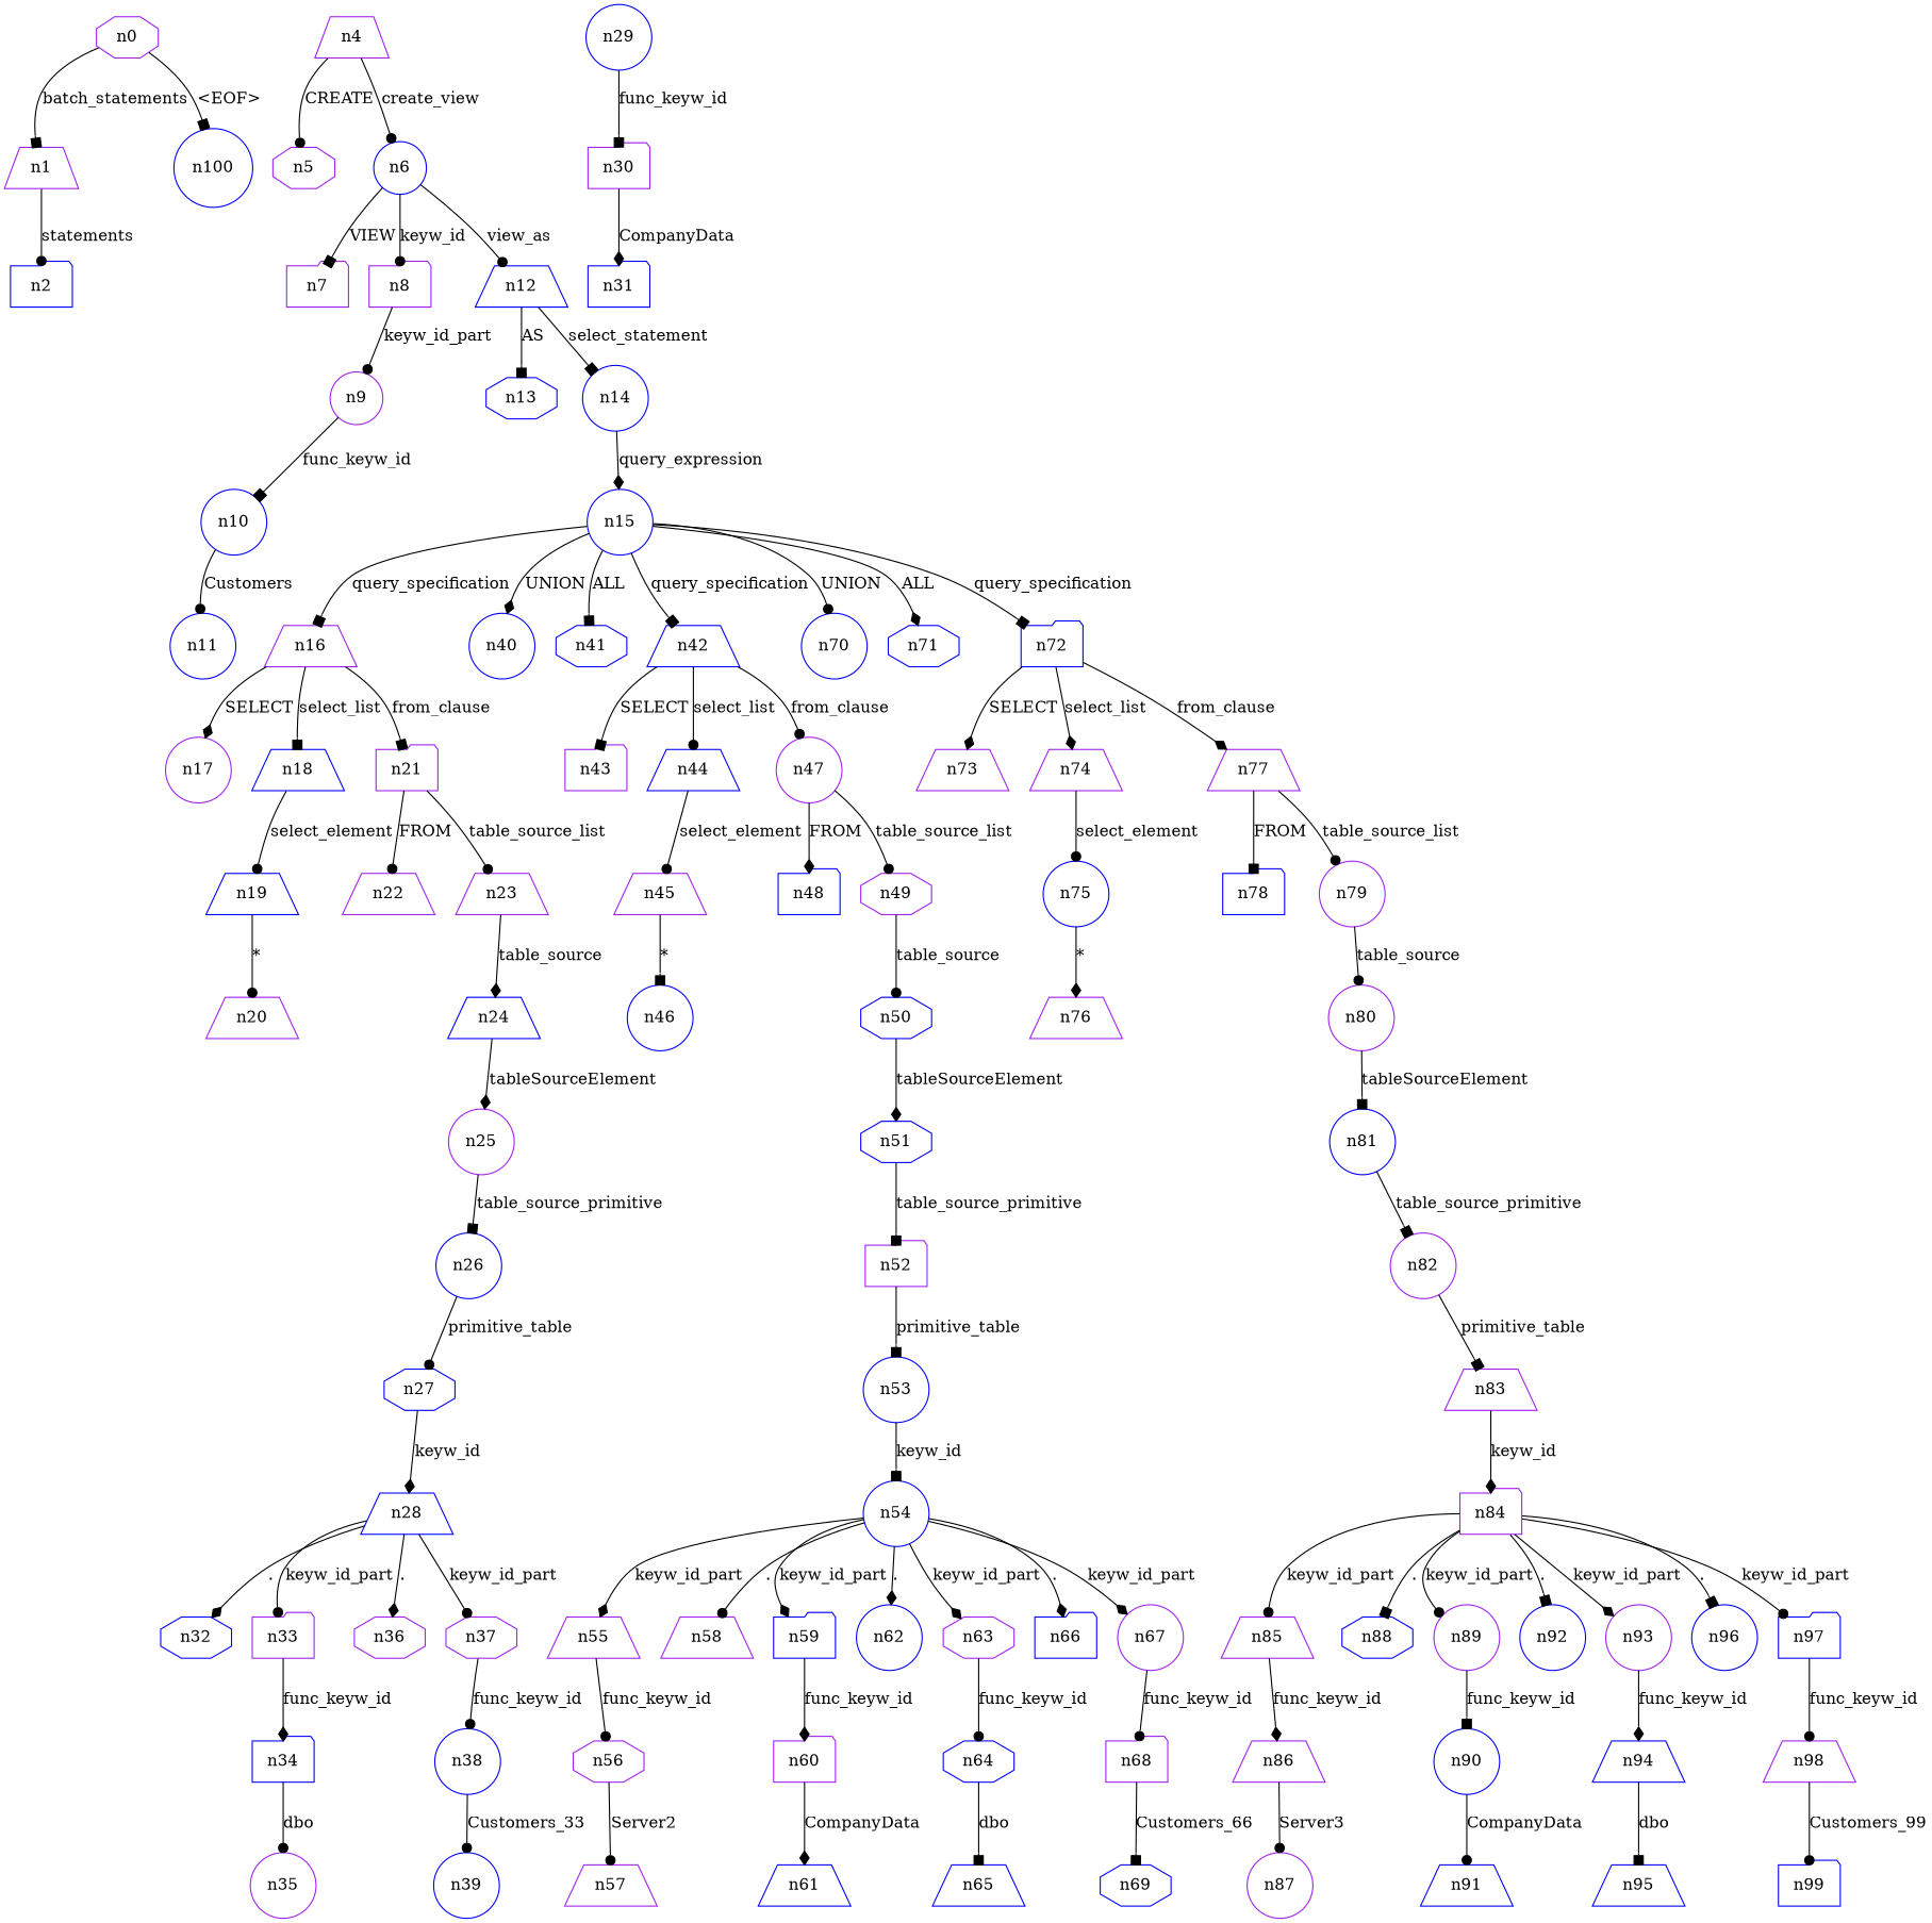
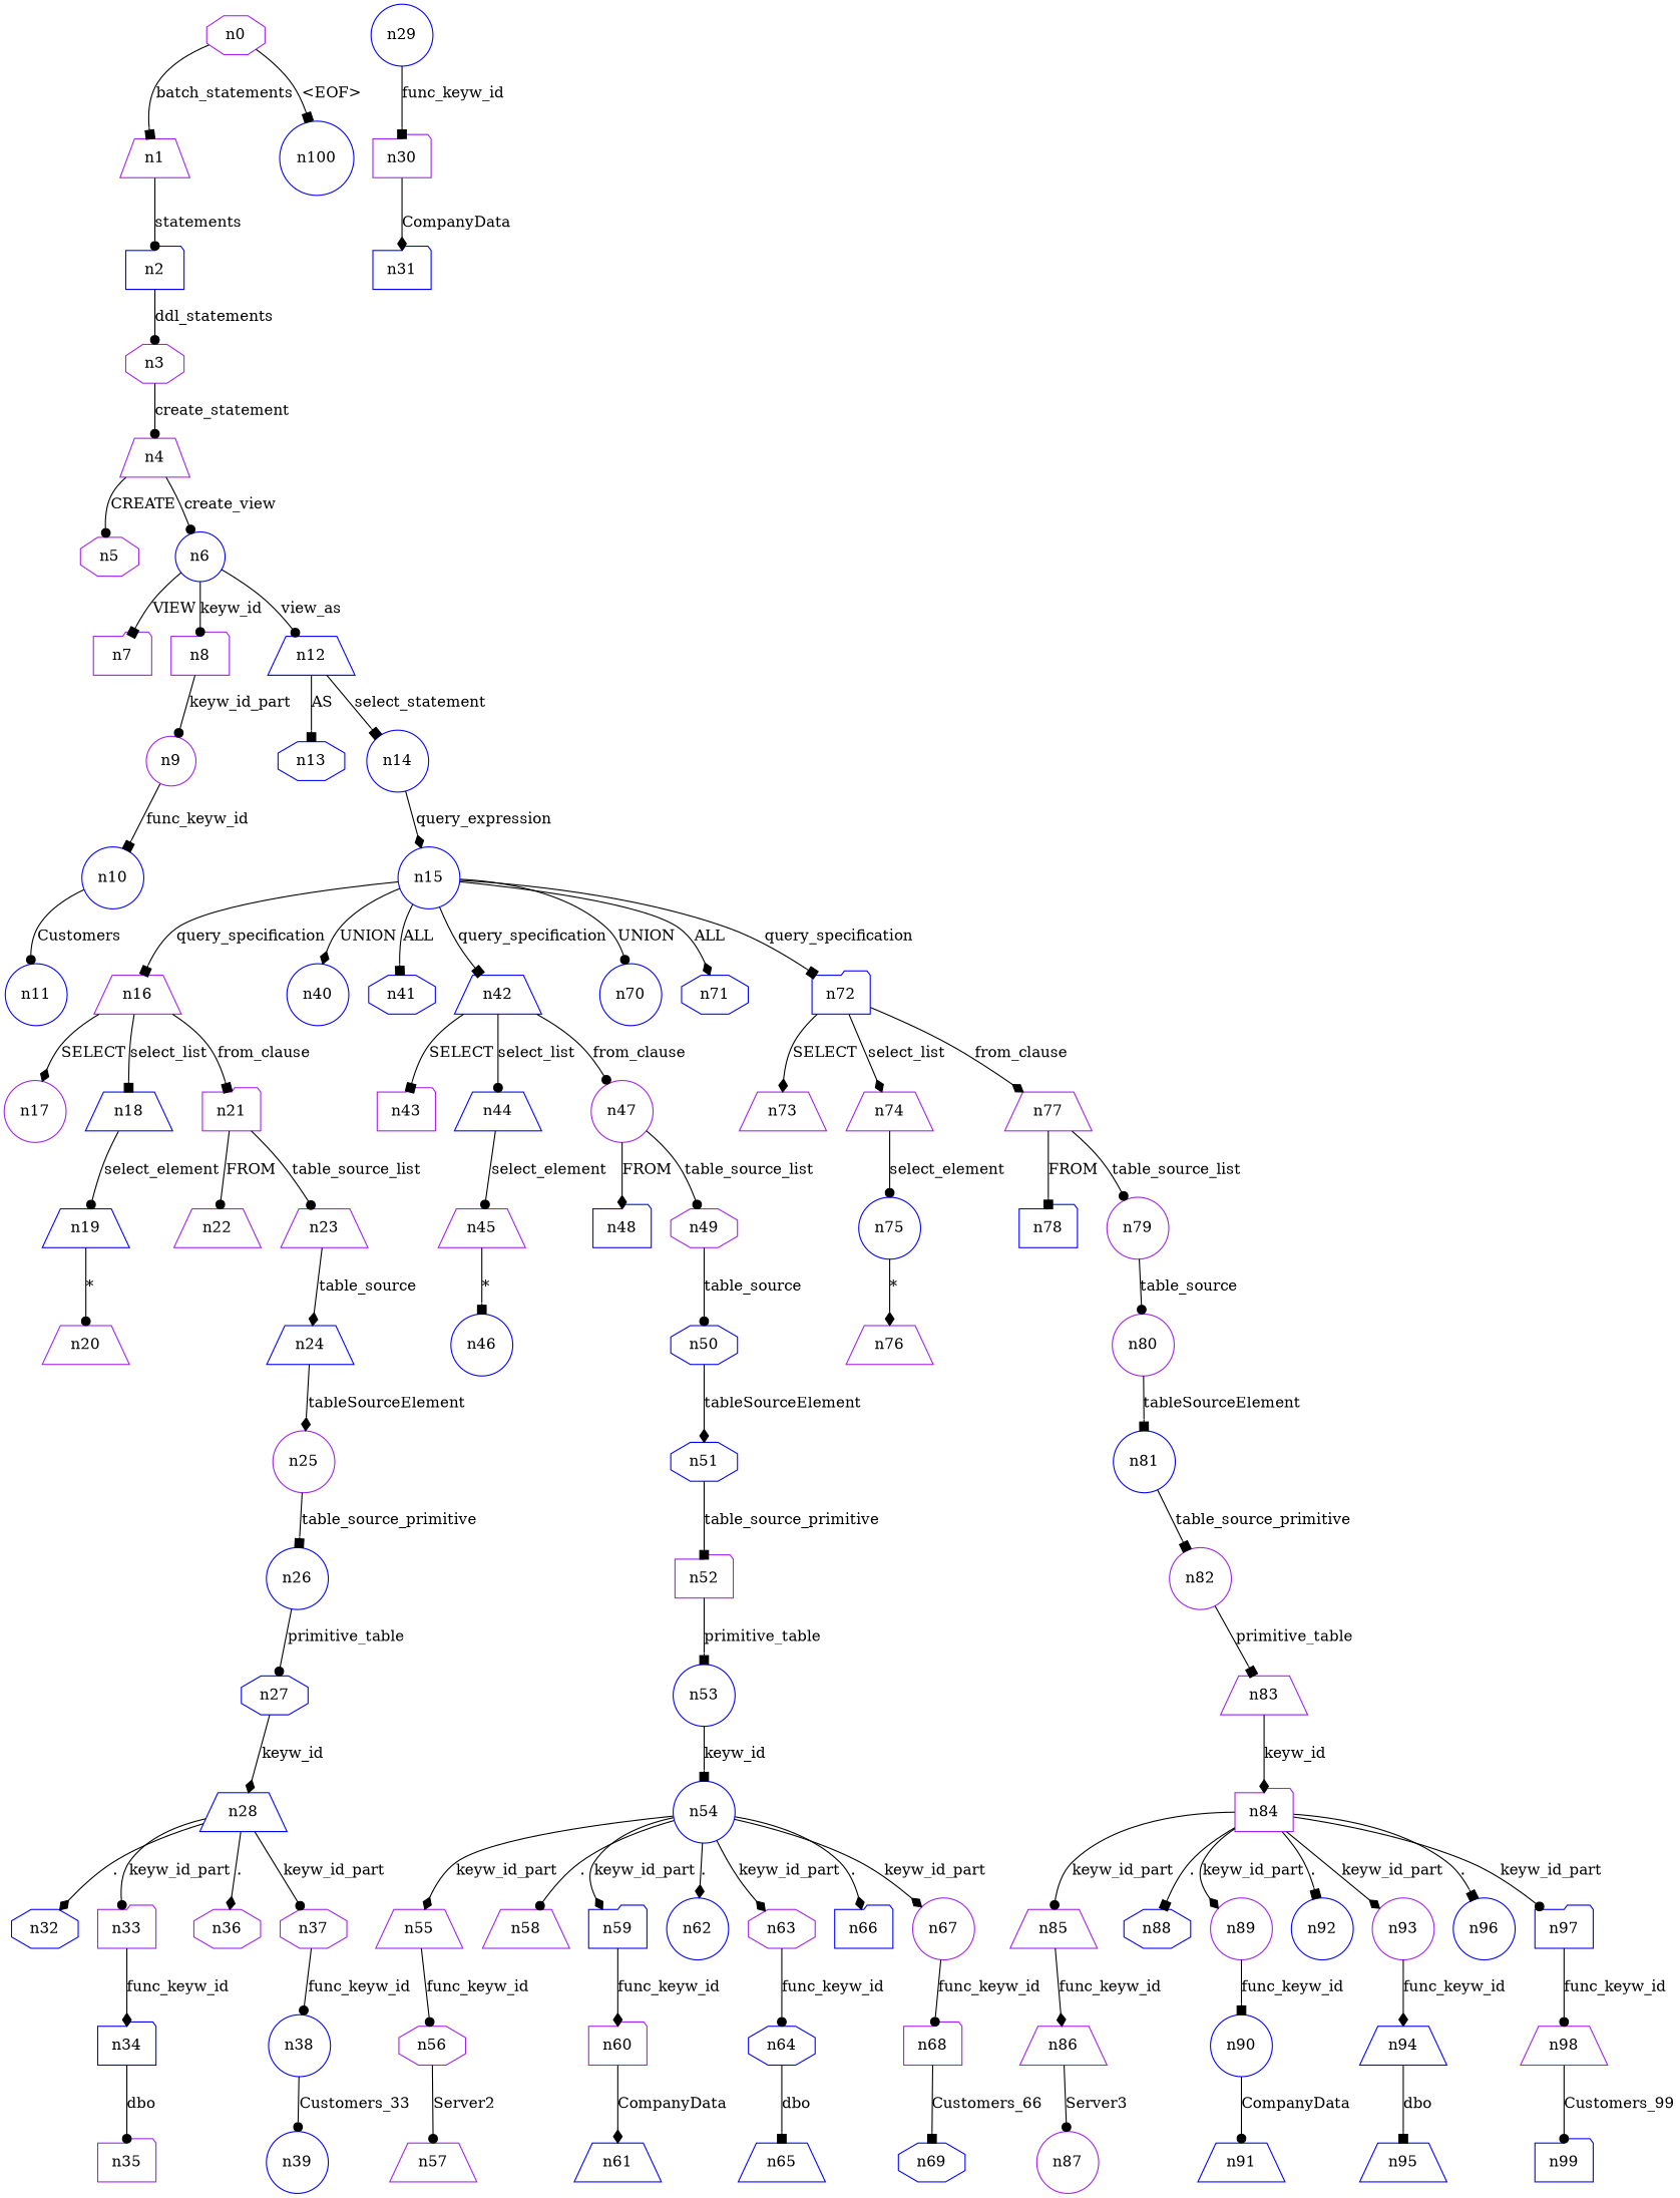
  digraph {
    node [color=blue shape=circle]
    edge [arrowhead=dot]
    n0 [color=purple shape=octagon]
    n1 [color=purple shape=trapezium]
    n100
    n2 [shape=folder]
+   n3 [color=purple shape=octagon]
    n4 [color=purple shape=trapezium]
    n5 [color=purple shape=octagon]
    n6
    n7 [color=purple shape=folder]
    n8 [color=purple shape=folder]
    n12 [shape=trapezium]
    n9 [color=purple]
    n13 [shape=octagon]
    n14
    n10
    n11
    n15
    n16 [color=purple shape=trapezium]
    n40
    n41 [shape=octagon]
    n42 [shape=trapezium]
    n70
    n71 [shape=octagon]
    n72 [shape=folder]
    n17 [color=purple]
    n18 [shape=trapezium]
    n21 [color=purple shape=folder]
    n43 [color=purple shape=folder]
    n44 [shape=trapezium]
    n47 [color=purple]
    n73 [color=purple shape=trapezium]
    n74 [color=purple shape=trapezium]
    n77 [color=purple shape=trapezium]
    n19 [shape=trapezium]
    n22 [color=purple shape=trapezium]
    n23 [color=purple shape=trapezium]
    n20 [color=purple shape=trapezium]
    n24 [shape=trapezium]
    n25 [color=purple]
    n26
    n27 [shape=octagon]
    n28 [shape=trapezium]
    n32 [shape=octagon]
    n33 [color=purple shape=folder]
    n36 [color=purple shape=octagon]
    n37 [color=purple shape=octagon]
    n30 [color=purple shape=folder]
    n29
    n34 [shape=folder]
    n38
    n31 [shape=folder]
-   n35 [color=purple]
+   n35 [color=purple shape=folder]
    n39
    n45 [color=purple shape=trapezium]
    n48 [shape=folder]
    n49 [color=purple shape=octagon]
    n46
    n50 [shape=octagon]
    n51 [shape=octagon]
    n52 [color=purple shape=folder]
    n53
    n54
    n55 [color=purple shape=trapezium]
    n58 [color=purple shape=trapezium]
    n59 [shape=folder]
    n62
    n63 [color=purple shape=octagon]
    n66 [shape=folder]
    n67 [color=purple]
    n56 [color=purple shape=octagon]
    n60 [color=purple shape=folder]
    n64 [shape=octagon]
    n68 [color=purple shape=folder]
    n57 [color=purple shape=trapezium]
    n61 [shape=trapezium]
    n65 [shape=trapezium]
    n69 [shape=octagon]
    n75
    n78 [shape=folder]
    n79 [color=purple]
    n76 [color=purple shape=trapezium]
    n80 [color=purple]
    n81
    n82 [color=purple]
    n83 [color=purple shape=trapezium]
    n84 [color=purple shape=folder]
    n85 [color=purple shape=trapezium]
    n88 [shape=octagon]
    n89 [color=purple]
    n92
    n93 [color=purple]
    n96
    n97 [shape=folder]
    n86 [color=purple shape=trapezium]
    n90
    n94 [shape=trapezium]
    n98 [color=purple shape=trapezium]
    n87 [color=purple]
    n91 [shape=trapezium]
    n95 [shape=trapezium]
    n99 [shape=folder]
    n0 -> n1 [arrowhead=box label=batch_statements]
    n0 -> n100 [arrowhead=box label="<EOF>"]
    n1 -> n2 [label=statements]
+   n2 -> n3 [label=ddl_statements]
+   n3 -> n4 [label=create_statement]
    n4 -> n5 [label=CREATE]
    n4 -> n6 [label=create_view]
    n6 -> n7 [arrowhead=box label=VIEW]
    n6 -> n8 [label=keyw_id]
    n6 -> n12 [label=view_as]
    n8 -> n9 [label=keyw_id_part]
    n12 -> n13 [arrowhead=box label=AS]
    n12 -> n14 [arrowhead=box label=select_statement]
    n9 -> n10 [arrowhead=box label=func_keyw_id]
    n14 -> n15 [arrowhead=diamond label=query_expression]
    n10 -> n11 [label=Customers]
    n15 -> n16 [arrowhead=box label=query_specification]
    n15 -> n40 [arrowhead=diamond label=UNION]
    n15 -> n41 [arrowhead=box label=ALL]
    n15 -> n42 [arrowhead=box label=query_specification]
    n15 -> n70 [label=UNION]
    n15 -> n71 [arrowhead=diamond label=ALL]
    n15 -> n72 [arrowhead=box label=query_specification]
    n16 -> n17 [arrowhead=diamond label=SELECT]
    n16 -> n18 [arrowhead=box label=select_list]
    n16 -> n21 [arrowhead=box label=from_clause]
    n42 -> n43 [arrowhead=box label=SELECT]
    n42 -> n44 [label=select_list]
    n42 -> n47 [label=from_clause]
    n72 -> n73 [arrowhead=diamond label=SELECT]
    n72 -> n74 [arrowhead=diamond label=select_list]
    n72 -> n77 [arrowhead=diamond label=from_clause]
    n18 -> n19 [label=select_element]
    n21 -> n22 [label=FROM]
    n21 -> n23 [label=table_source_list]
    n44 -> n45 [label=select_element]
    n47 -> n48 [arrowhead=diamond label=FROM]
    n47 -> n49 [label=table_source_list]
    n74 -> n75 [label=select_element]
    n77 -> n78 [arrowhead=box label=FROM]
    n77 -> n79 [label=table_source_list]
    n19 -> n20 [label="*"]
    n23 -> n24 [arrowhead=diamond label=table_source]
    n24 -> n25 [arrowhead=diamond label=tableSourceElement]
    n25 -> n26 [arrowhead=box label=table_source_primitive]
    n26 -> n27 [label=primitive_table]
    n27 -> n28 [arrowhead=diamond label=keyw_id]
    n28 -> n32 [arrowhead=diamond label="."]
    n28 -> n33 [label=keyw_id_part]
    n28 -> n36 [arrowhead=diamond label="."]
    n28 -> n37 [label=keyw_id_part]
    n33 -> n34 [arrowhead=diamond label=func_keyw_id]
    n37 -> n38 [label=func_keyw_id]
    n30 -> n31 [arrowhead=diamond label=CompanyData]
    n29 -> n30 [arrowhead=box label=func_keyw_id]
    n34 -> n35 [label=dbo]
    n38 -> n39 [label=Customers_33]
    n45 -> n46 [arrowhead=box label="*"]
    n49 -> n50 [label=table_source]
    n50 -> n51 [arrowhead=diamond label=tableSourceElement]
    n51 -> n52 [arrowhead=box label=table_source_primitive]
    n52 -> n53 [arrowhead=box label=primitive_table]
    n53 -> n54 [arrowhead=box label=keyw_id]
    n54 -> n55 [arrowhead=diamond label=keyw_id_part]
    n54 -> n58 [label="."]
    n54 -> n59 [arrowhead=diamond label=keyw_id_part]
    n54 -> n62 [arrowhead=diamond label="."]
    n54 -> n63 [arrowhead=diamond label=keyw_id_part]
    n54 -> n66 [arrowhead=diamond label="."]
    n54 -> n67 [arrowhead=diamond label=keyw_id_part]
    n55 -> n56 [label=func_keyw_id]
    n59 -> n60 [arrowhead=diamond label=func_keyw_id]
    n63 -> n64 [label=func_keyw_id]
    n67 -> n68 [label=func_keyw_id]
    n56 -> n57 [label=Server2]
    n60 -> n61 [arrowhead=diamond label=CompanyData]
    n64 -> n65 [arrowhead=box label=dbo]
    n68 -> n69 [arrowhead=box label=Customers_66]
    n75 -> n76 [arrowhead=diamond label="*"]
    n79 -> n80 [label=table_source]
    n80 -> n81 [arrowhead=box label=tableSourceElement]
    n81 -> n82 [arrowhead=box label=table_source_primitive]
    n82 -> n83 [arrowhead=box label=primitive_table]
    n83 -> n84 [arrowhead=diamond label=keyw_id]
    n84 -> n85 [label=keyw_id_part]
    n84 -> n88 [arrowhead=box label="."]
-   n84 -> n89 [label=keyw_id_part]
+   n84 -> n89 [arrowhead=diamond label=keyw_id_part]
    n84 -> n92 [arrowhead=box label="."]
    n84 -> n93 [arrowhead=diamond label=keyw_id_part]
    n84 -> n96 [arrowhead=box label="."]
    n84 -> n97 [label=keyw_id_part]
    n85 -> n86 [arrowhead=diamond label=func_keyw_id]
    n89 -> n90 [arrowhead=box label=func_keyw_id]
    n93 -> n94 [arrowhead=diamond label=func_keyw_id]
    n97 -> n98 [label=func_keyw_id]
    n86 -> n87 [label=Server3]
    n90 -> n91 [label=CompanyData]
    n94 -> n95 [arrowhead=box label=dbo]
    n98 -> n99 [label=Customers_99]
  }
